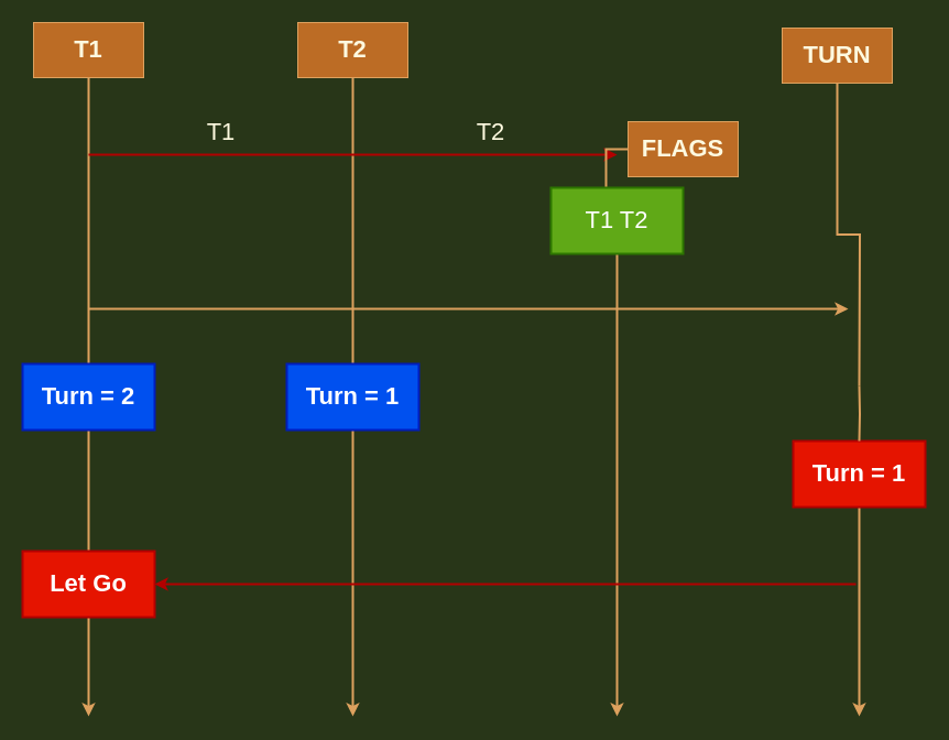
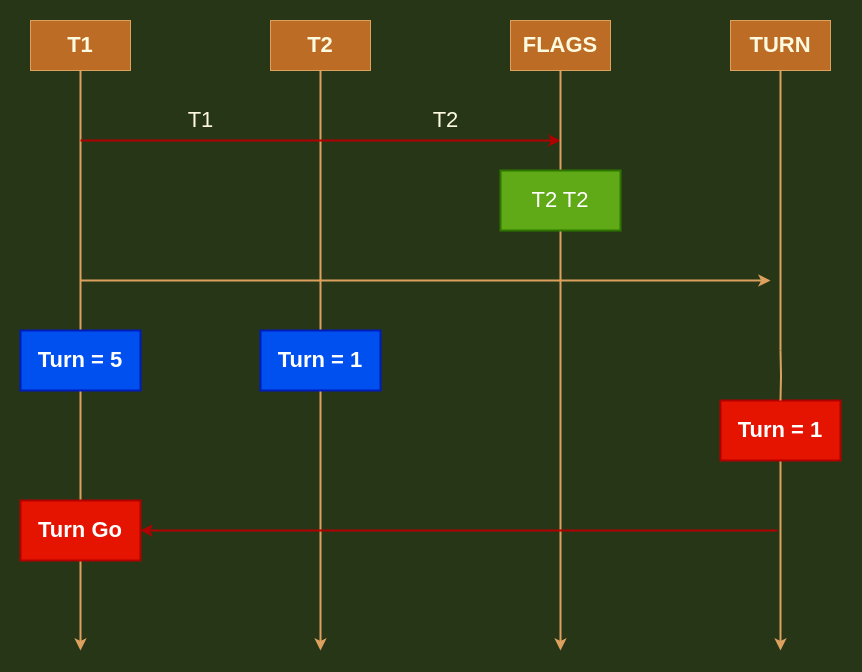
  <mxCell id="0" />
  <mxCell id="1" parent="0" />
  <mxCell id="2" style="edgeStyle=orthogonalEdgeStyle;rounded=0;orthogonalLoop=1;jettySize=auto;html=1;fontColor=#FEFAE0;strokeColor=#DDA15E;fillColor=#BC6C25;strokeWidth=2;" edge="1" parent="1" source="3"><mxGeometry relative="1" as="geometry"><mxPoint x="80" y="650" as="targetPoint" /></mxGeometry></mxCell>
  <mxCell id="3" value="&lt;span style=&quot;font-size: 22px;&quot;&gt;&lt;b&gt;T1&lt;/b&gt;&lt;/span&gt;" style="rounded=0;whiteSpace=wrap;html=1;fillColor=#BC6C25;strokeColor=#DDA15E;fontColor=#FEFAE0;" vertex="1" parent="1"><mxGeometry x="30" y="20" width="100" height="50" as="geometry" /></mxCell>
  <mxCell id="4" style="edgeStyle=orthogonalEdgeStyle;rounded=0;orthogonalLoop=1;jettySize=auto;html=1;fontColor=#FEFAE0;strokeColor=#DDA15E;strokeWidth=2;fillColor=#BC6C25;" edge="1" parent="1" source="5"><mxGeometry relative="1" as="geometry"><mxPoint x="320" y="650" as="targetPoint" /></mxGeometry></mxCell>
  <mxCell id="5" value="&lt;span style=&quot;font-size: 22px;&quot;&gt;&lt;b&gt;T2&lt;/b&gt;&lt;/span&gt;" style="rounded=0;whiteSpace=wrap;html=1;fillColor=#BC6C25;strokeColor=#DDA15E;fontColor=#FEFAE0;" vertex="1" parent="1"><mxGeometry x="270" y="20" width="100" height="50" as="geometry" /></mxCell>
  <mxCell id="6" style="edgeStyle=orthogonalEdgeStyle;rounded=0;orthogonalLoop=1;jettySize=auto;html=1;fontColor=#FEFAE0;strokeColor=#DDA15E;strokeWidth=2;fillColor=#BC6C25;startArrow=none;exitX=0.5;exitY=1;exitDx=0;exitDy=0;" edge="1" parent="1" source="16"><mxGeometry relative="1" as="geometry"><mxPoint x="560" y="650" as="targetPoint" /><mxPoint x="560" y="220" as="sourcePoint" /></mxGeometry></mxCell>
- <mxCell id="7" value="&lt;span style=&quot;font-size: 22px;&quot;&gt;&lt;b&gt;FLAGS&lt;/b&gt;&lt;/span&gt;" style="rounded=0;whiteSpace=wrap;html=1;fillColor=#BC6C25;strokeColor=#DDA15E;fontColor=#FEFAE0;" vertex="1" parent="1"><mxGeometry x="570" y="110" width="100" height="50" as="geometry" /></mxCell>
+ <mxCell id="7" value="&lt;span style=&quot;font-size: 22px;&quot;&gt;&lt;b&gt;FLAGS&lt;/b&gt;&lt;/span&gt;" style="rounded=0;whiteSpace=wrap;html=1;fillColor=#BC6C25;strokeColor=#DDA15E;fontColor=#FEFAE0;" vertex="1" parent="1"><mxGeometry x="510" y="20" width="100" height="50" as="geometry" /></mxCell>
  <mxCell id="8" style="edgeStyle=orthogonalEdgeStyle;rounded=0;orthogonalLoop=1;jettySize=auto;html=1;fontColor=#FEFAE0;strokeColor=#DDA15E;strokeWidth=2;fillColor=#BC6C25;startArrow=none;" edge="1" parent="1" source="19"><mxGeometry relative="1" as="geometry"><mxPoint x="780" y="650" as="targetPoint" /><mxPoint x="780" y="350" as="sourcePoint" /></mxGeometry></mxCell>
- <mxCell id="9" value="&lt;span style=&quot;font-size: 22px;&quot;&gt;&lt;b&gt;TURN&lt;/b&gt;&lt;/span&gt;" style="rounded=0;whiteSpace=wrap;html=1;fillColor=#BC6C25;strokeColor=#DDA15E;fontColor=#FEFAE0;" vertex="1" parent="1"><mxGeometry x="710" y="25" width="100" height="50" as="geometry" /></mxCell>
+ <mxCell id="9" value="&lt;span style=&quot;font-size: 22px;&quot;&gt;&lt;b&gt;TURN&lt;/b&gt;&lt;/span&gt;" style="rounded=0;whiteSpace=wrap;html=1;fillColor=#BC6C25;strokeColor=#DDA15E;fontColor=#FEFAE0;" vertex="1" parent="1"><mxGeometry x="730" y="20" width="100" height="50" as="geometry" /></mxCell>
  <mxCell id="10" value="" style="endArrow=classic;html=1;rounded=0;fontSize=22;fontColor=#FEFAE0;strokeColor=#B20000;strokeWidth=2;fillColor=#e51400;" edge="1" parent="1"><mxGeometry width="50" height="50" relative="1" as="geometry"><mxPoint x="80" y="140" as="sourcePoint" /><mxPoint x="560" y="140" as="targetPoint" /></mxGeometry></mxCell>
  <mxCell id="11" value="T1" style="text;html=1;align=center;verticalAlign=middle;resizable=0;points=[];autosize=1;strokeColor=none;fillColor=none;fontSize=22;fontColor=#FEFAE0;" vertex="1" parent="1"><mxGeometry x="175" y="100" width="50" height="40" as="geometry" /></mxCell>
  <mxCell id="12" value="T2" style="text;html=1;align=center;verticalAlign=middle;resizable=0;points=[];autosize=1;strokeColor=none;fillColor=none;fontSize=22;fontColor=#FEFAE0;" vertex="1" parent="1"><mxGeometry x="420" y="100" width="50" height="40" as="geometry" /></mxCell>
  <mxCell id="13" value="" style="endArrow=classic;html=1;rounded=0;fontSize=22;fontColor=#FEFAE0;strokeColor=#DDA15E;strokeWidth=2;fillColor=#BC6C25;" edge="1" parent="1"><mxGeometry width="50" height="50" relative="1" as="geometry"><mxPoint x="80" y="280" as="sourcePoint" /><mxPoint x="770" y="280" as="targetPoint" /></mxGeometry></mxCell>
  <mxCell id="14" value="" style="edgeStyle=orthogonalEdgeStyle;rounded=0;orthogonalLoop=1;jettySize=auto;html=1;fontColor=#FEFAE0;strokeColor=#DDA15E;strokeWidth=2;fillColor=#BC6C25;endArrow=none;" edge="1" parent="1" source="7"><mxGeometry relative="1" as="geometry"><mxPoint x="560" y="170" as="targetPoint" /><mxPoint x="560" y="70" as="sourcePoint" /></mxGeometry></mxCell>
  <mxCell id="15" value="" style="edgeStyle=orthogonalEdgeStyle;rounded=0;orthogonalLoop=1;jettySize=auto;html=1;fontColor=#FEFAE0;strokeColor=#DDA15E;strokeWidth=2;fillColor=#BC6C25;endArrow=none;" edge="1" parent="1" source="9"><mxGeometry relative="1" as="geometry"><mxPoint x="780" y="350" as="targetPoint" /><mxPoint x="780" y="70" as="sourcePoint" /></mxGeometry></mxCell>
- <mxCell id="16" value="T1 T2" style="rounded=0;whiteSpace=wrap;html=1;fontSize=22;fontColor=#ffffff;strokeColor=#2D7600;strokeWidth=2;fillColor=#60a917;" vertex="1" parent="1"><mxGeometry x="500" y="170" width="120" height="60" as="geometry" /></mxCell>
- <mxCell id="17" value="Turn = 2" style="rounded=0;whiteSpace=wrap;html=1;fontSize=22;fontColor=#ffffff;strokeColor=#001DBC;strokeWidth=2;fillColor=#0050ef;fontStyle=1" vertex="1" parent="1"><mxGeometry x="20" y="330" width="120" height="60" as="geometry" /></mxCell>
+ <mxCell id="16" value="T2 T2" style="rounded=0;whiteSpace=wrap;html=1;fontSize=22;fontColor=#ffffff;strokeColor=#2D7600;strokeWidth=2;fillColor=#60a917;" vertex="1" parent="1"><mxGeometry x="500" y="170" width="120" height="60" as="geometry" /></mxCell>
+ <mxCell id="17" value="Turn = 5" style="rounded=0;whiteSpace=wrap;html=1;fontSize=22;fontColor=#ffffff;strokeColor=#001DBC;strokeWidth=2;fillColor=#0050ef;fontStyle=1" vertex="1" parent="1"><mxGeometry x="20" y="330" width="120" height="60" as="geometry" /></mxCell>
  <mxCell id="18" value="Turn = 1" style="rounded=0;whiteSpace=wrap;html=1;fontSize=22;fontColor=#ffffff;strokeColor=#001DBC;strokeWidth=2;fillColor=#0050ef;fontStyle=1" vertex="1" parent="1"><mxGeometry x="260" y="330" width="120" height="60" as="geometry" /></mxCell>
  <mxCell id="19" value="Turn = 1" style="rounded=0;whiteSpace=wrap;html=1;fontSize=22;fontColor=#ffffff;strokeColor=#B20000;strokeWidth=2;fillColor=#e51400;fontStyle=1" vertex="1" parent="1"><mxGeometry x="720" y="400" width="120" height="60" as="geometry" /></mxCell>
  <mxCell id="20" value="" style="edgeStyle=orthogonalEdgeStyle;rounded=0;orthogonalLoop=1;jettySize=auto;html=1;fontColor=#FEFAE0;strokeColor=#DDA15E;strokeWidth=2;fillColor=#BC6C25;startArrow=none;endArrow=none;" edge="1" parent="1" target="19"><mxGeometry relative="1" as="geometry"><mxPoint x="780" y="650" as="targetPoint" /><mxPoint x="780" y="350" as="sourcePoint" /></mxGeometry></mxCell>
  <mxCell id="21" value="" style="endArrow=classic;html=1;rounded=0;fontSize=22;fontColor=#FEFAE0;strokeColor=#B20000;strokeWidth=2;fillColor=#e51400;" edge="1" parent="1"><mxGeometry width="50" height="50" relative="1" as="geometry"><mxPoint x="777" y="530" as="sourcePoint" /><mxPoint x="140" y="530" as="targetPoint" /></mxGeometry></mxCell>
- <mxCell id="22" value="&lt;b&gt;Let Go&lt;/b&gt;" style="rounded=0;whiteSpace=wrap;html=1;fontSize=22;fontColor=#ffffff;strokeColor=#B20000;strokeWidth=2;fillColor=#e51400;" vertex="1" parent="1"><mxGeometry x="20" y="500" width="120" height="60" as="geometry" /></mxCell>
+ <mxCell id="22" value="&lt;b&gt;Turn Go&lt;/b&gt;" style="rounded=0;whiteSpace=wrap;html=1;fontSize=22;fontColor=#ffffff;strokeColor=#B20000;strokeWidth=2;fillColor=#e51400;" vertex="1" parent="1"><mxGeometry x="20" y="500" width="120" height="60" as="geometry" /></mxCell>
